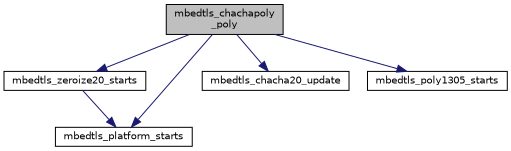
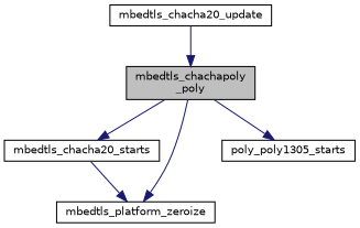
  digraph {
    fontname="DejaVu Sans"
    rankdir=TB
    node [color=black fillcolor=white fontname="DejaVu Sans" fontsize=10 shape=record style=filled]
    edge [color=midnightblue fontname="DejaVu Sans" fontsize=10 labelfontname=Helvetica labelfontsize=10 style=solid]
    n1 [fillcolor=grey75 fontcolor=black height=0.2 label="mbedtls_chachapoly\l_poly" width=0.4]
-   n2 [height=0.2 label=mbedtls_zeroize20_starts width=0.4]
-   n3 [height=0.2 label=mbedtls_platform_starts width=0.4]
+   n2 [height=0.2 label=mbedtls_chacha20_starts width=0.4]
+   n3 [height=0.2 label=mbedtls_platform_zeroize width=0.4]
    n4 [height=0.2 label=mbedtls_chacha20_update width=0.4]
-   n5 [height=0.2 label=mbedtls_poly1305_starts width=0.4]
+   n5 [height=0.2 label=poly_poly1305_starts width=0.4]
    n1 -> n2
    n1 -> n3
-   n1 -> n4
+   n4 -> n1
    n1 -> n5
    n2 -> n3
  }
